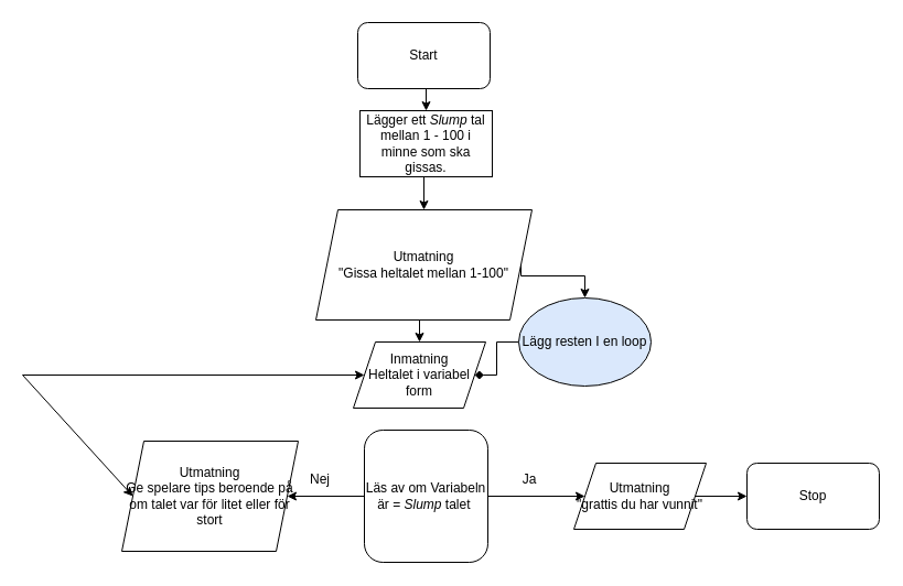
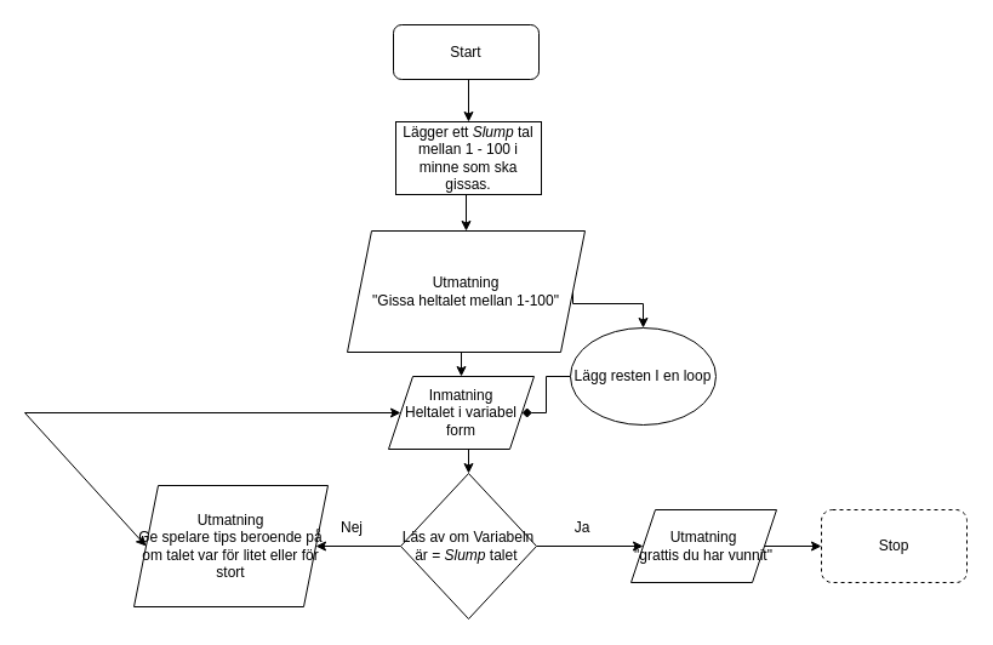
  <mxCell id="0" />
  <mxCell id="1" parent="0" />
  <mxCell id="2" style="edgeStyle=orthogonalEdgeStyle;rounded=0;orthogonalLoop=1;jettySize=auto;html=1;exitX=0.5;exitY=1;exitDx=0;exitDy=0;entryX=0.5;entryY=0;entryDx=0;entryDy=0;" edge="1" parent="1" source="3" target="17"><mxGeometry relative="1" as="geometry" /></mxCell>
- <mxCell id="3" value="Start" style="rounded=1;whiteSpace=wrap;html=1;" vertex="1" parent="1"><mxGeometry x="324" y="20" width="120" height="60" as="geometry" /></mxCell>
+ <mxCell id="3" value="Start" style="rounded=1;whiteSpace=wrap;html=1;" vertex="1" parent="1"><mxGeometry x="324" y="20" width="120" height="45" as="geometry" /></mxCell>
  <mxCell id="4" style="edgeStyle=orthogonalEdgeStyle;rounded=0;orthogonalLoop=1;jettySize=auto;html=1;exitX=0.5;exitY=1;exitDx=0;exitDy=0;entryX=0.5;entryY=0;entryDx=0;entryDy=0;" edge="1" parent="1" source="6" target="11"><mxGeometry relative="1" as="geometry" /></mxCell>
  <mxCell id="5" style="edgeStyle=orthogonalEdgeStyle;rounded=0;orthogonalLoop=1;jettySize=auto;html=1;exitX=1;exitY=0.5;exitDx=0;exitDy=0;entryX=0.5;entryY=0;entryDx=0;entryDy=0;" edge="1" parent="1" source="6" target="22"><mxGeometry relative="1" as="geometry"><Array as="points"><mxPoint x="472" y="250" /><mxPoint x="530" y="250" /></Array></mxGeometry></mxCell>
  <mxCell id="6" value="Utmatning&lt;br&gt;&quot;Gissa heltalet mellan 1-100&quot;" style="shape=parallelogram;perimeter=parallelogramPerimeter;whiteSpace=wrap;html=1;fixedSize=1;" vertex="1" parent="1"><mxGeometry x="286" y="190" width="196" height="100" as="geometry" /></mxCell>
  <mxCell id="7" style="edgeStyle=orthogonalEdgeStyle;rounded=0;orthogonalLoop=1;jettySize=auto;html=1;exitX=0;exitY=0.5;exitDx=0;exitDy=0;entryX=1;entryY=0.5;entryDx=0;entryDy=0;" edge="1" parent="1" source="9" target="19"><mxGeometry relative="1" as="geometry" /></mxCell>
  <mxCell id="8" style="edgeStyle=orthogonalEdgeStyle;rounded=0;orthogonalLoop=1;jettySize=auto;html=1;exitX=1;exitY=0.5;exitDx=0;exitDy=0;" edge="1" parent="1" source="9" target="13"><mxGeometry relative="1" as="geometry" /></mxCell>
- <mxCell id="9" value="Läs av om Variabeln är = &lt;i&gt;Slump&lt;/i&gt;&amp;nbsp;talet&amp;nbsp;" style="whiteSpace=wrap;html=1;rounded=1;" vertex="1" parent="1"><mxGeometry x="330" y="390" width="112" height="120" as="geometry" /></mxCell>
+ <mxCell id="9" value="Läs av om Variabeln är = &lt;i&gt;Slump&lt;/i&gt;&amp;nbsp;talet&amp;nbsp;" style="rhombus;whiteSpace=wrap;html=1;" vertex="1" parent="1"><mxGeometry x="330" y="390" width="112" height="120" as="geometry" /></mxCell>
+ <mxCell id="10" style="edgeStyle=orthogonalEdgeStyle;rounded=0;orthogonalLoop=1;jettySize=auto;html=1;exitX=0.5;exitY=1;exitDx=0;exitDy=0;entryX=0.5;entryY=0;entryDx=0;entryDy=0;" edge="1" parent="1" source="11" target="9"><mxGeometry relative="1" as="geometry" /></mxCell>
  <mxCell id="11" value="Inmatning&lt;br&gt;Heltalet i variabel form" style="shape=parallelogram;perimeter=parallelogramPerimeter;whiteSpace=wrap;html=1;fixedSize=1;" vertex="1" parent="1"><mxGeometry x="320" y="310" width="120" height="60" as="geometry" /></mxCell>
  <mxCell id="12" style="edgeStyle=orthogonalEdgeStyle;rounded=0;orthogonalLoop=1;jettySize=auto;html=1;exitX=1;exitY=0.5;exitDx=0;exitDy=0;" edge="1" parent="1" source="13" target="18"><mxGeometry relative="1" as="geometry" /></mxCell>
  <mxCell id="13" value="Utmatning&lt;br&gt;&quot;grattis du har vunnit&quot;" style="shape=parallelogram;perimeter=parallelogramPerimeter;whiteSpace=wrap;html=1;fixedSize=1;" vertex="1" parent="1"><mxGeometry x="520" y="420" width="120" height="60" as="geometry" /></mxCell>
  <mxCell id="14" value="Nej" style="text;html=1;strokeColor=none;fillColor=none;align=center;verticalAlign=middle;whiteSpace=wrap;rounded=0;" vertex="1" parent="1"><mxGeometry x="260" y="420" width="60" height="30" as="geometry" /></mxCell>
  <mxCell id="15" value="Ja" style="text;html=1;strokeColor=none;fillColor=none;align=center;verticalAlign=middle;whiteSpace=wrap;rounded=0;" vertex="1" parent="1"><mxGeometry x="450" y="420" width="60" height="30" as="geometry" /></mxCell>
  <mxCell id="16" style="edgeStyle=orthogonalEdgeStyle;rounded=0;orthogonalLoop=1;jettySize=auto;html=1;exitX=0.5;exitY=1;exitDx=0;exitDy=0;entryX=0.5;entryY=0;entryDx=0;entryDy=0;" edge="1" parent="1" source="17" target="6"><mxGeometry relative="1" as="geometry" /></mxCell>
  <mxCell id="17" value="Lägger ett &lt;i&gt;Slump&lt;/i&gt;&amp;nbsp;tal mellan 1 - 100 i minne som ska gissas." style="rounded=0;whiteSpace=wrap;html=1;" vertex="1" parent="1"><mxGeometry x="326" y="100" width="120" height="60" as="geometry" /></mxCell>
- <mxCell id="18" value="Stop" style="rounded=1;whiteSpace=wrap;html=1;" vertex="1" parent="1"><mxGeometry x="677" y="420" width="120" height="60" as="geometry" /></mxCell>
+ <mxCell id="18" value="Stop" style="rounded=1;whiteSpace=wrap;html=1;dashed=1;" vertex="1" parent="1"><mxGeometry x="677" y="420" width="120" height="60" as="geometry" /></mxCell>
  <mxCell id="19" value="Utmatning&lt;br&gt;Ge spelare tips beroende på om talet var för litet eller för stort" style="shape=parallelogram;perimeter=parallelogramPerimeter;whiteSpace=wrap;html=1;fixedSize=1;" vertex="1" parent="1"><mxGeometry x="110" y="400" width="160" height="100" as="geometry" /></mxCell>
  <mxCell id="20" value="" style="endArrow=classic;startArrow=classic;html=1;rounded=0;exitX=0;exitY=0.5;exitDx=0;exitDy=0;" edge="1" parent="1" source="19" target="11"><mxGeometry width="50" height="50" relative="1" as="geometry"><mxPoint x="480" y="330" as="sourcePoint" /><mxPoint x="90" y="300" as="targetPoint" /><Array as="points"><mxPoint x="20" y="340" /></Array></mxGeometry></mxCell>
  <mxCell id="21" style="edgeStyle=orthogonalEdgeStyle;rounded=0;orthogonalLoop=1;jettySize=auto;html=1;exitX=0;exitY=0.5;exitDx=0;exitDy=0;endArrow=diamond;" edge="1" parent="1" source="22" target="11"><mxGeometry relative="1" as="geometry" /></mxCell>
- <mxCell id="22" value="Lägg resten I en loop" style="ellipse;whiteSpace=wrap;html=1;fillColor=#dae8fc;" vertex="1" parent="1"><mxGeometry x="470" y="270" width="120" height="80" as="geometry" /></mxCell>
+ <mxCell id="22" value="Lägg resten I en loop" style="ellipse;whiteSpace=wrap;html=1;" vertex="1" parent="1"><mxGeometry x="470" y="270" width="120" height="80" as="geometry" /></mxCell>
